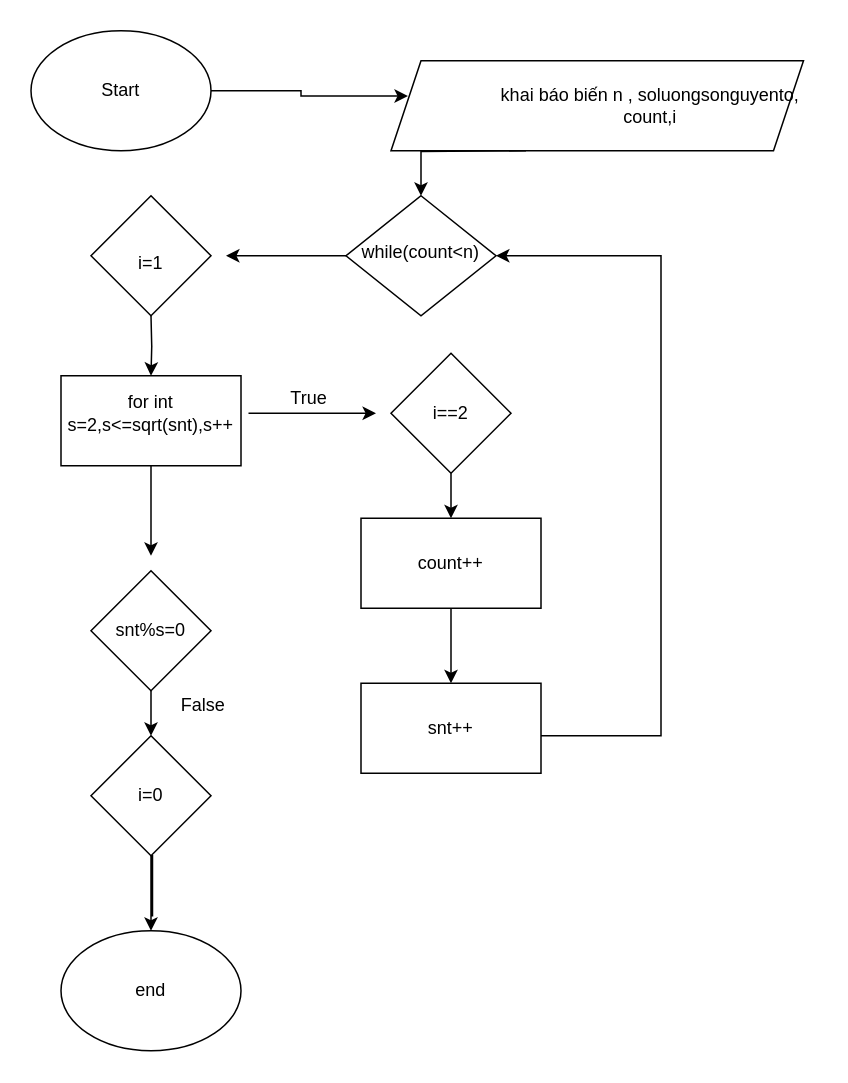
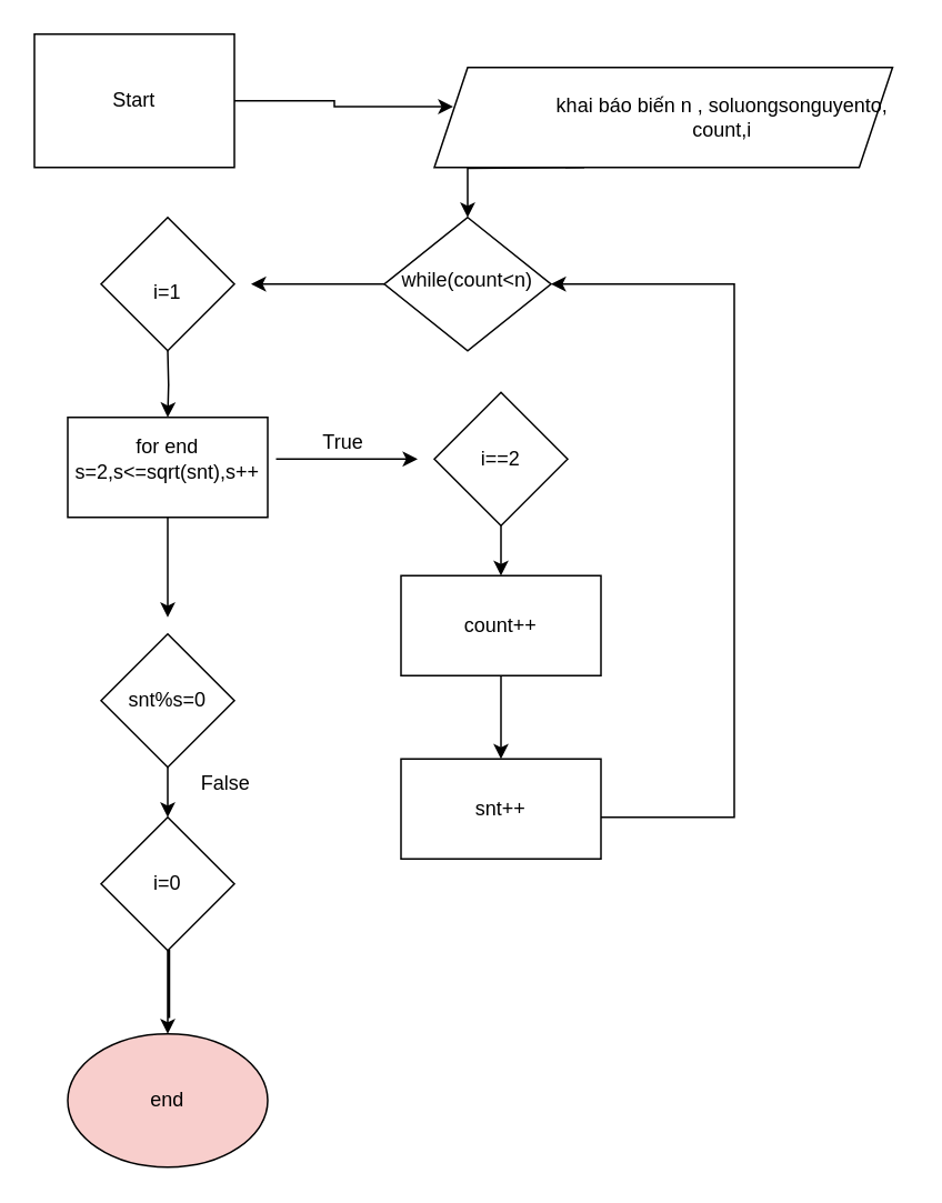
  <mxCell id="0" />
  <mxCell id="1" parent="0" />
  <mxCell id="2" value="while(count&amp;lt;n)" style="rhombus;whiteSpace=wrap;html=1;shadow=0;fontFamily=Helvetica;fontSize=12;align=center;strokeWidth=1;spacing=6;spacingTop=-4;" parent="1" vertex="1"><mxGeometry x="230" y="130" width="100" height="80" as="geometry" /></mxCell>
  <mxCell id="3" value="" style="edgeStyle=orthogonalEdgeStyle;rounded=0;orthogonalLoop=1;jettySize=auto;html=1;" parent="1" target="2" edge="1"><mxGeometry relative="1" as="geometry"><mxPoint x="350" y="100" as="sourcePoint" /></mxGeometry></mxCell>
- <mxCell id="4" value="Start" style="ellipse;whiteSpace=wrap;html=1;" parent="1" vertex="1"><mxGeometry x="20" y="20" width="120" height="80" as="geometry" /></mxCell>
+ <mxCell id="4" value="Start" style="whiteSpace=wrap;html=1;rounded=0;" parent="1" vertex="1"><mxGeometry x="20" y="20" width="120" height="80" as="geometry" /></mxCell>
  <mxCell id="5" value="" style="edgeStyle=orthogonalEdgeStyle;rounded=0;orthogonalLoop=1;jettySize=auto;html=1;" parent="1" edge="1"><mxGeometry relative="1" as="geometry"><mxPoint x="100" y="370" as="targetPoint" /><mxPoint x="100" y="310" as="sourcePoint" /></mxGeometry></mxCell>
- <mxCell id="6" value="end" style="ellipse;whiteSpace=wrap;html=1;" parent="1" vertex="1"><mxGeometry x="40" y="620" width="120" height="80" as="geometry" /></mxCell>
+ <mxCell id="6" value="end" style="ellipse;whiteSpace=wrap;html=1;fillColor=#f8cecc;" parent="1" vertex="1"><mxGeometry x="40" y="620" width="120" height="80" as="geometry" /></mxCell>
  <mxCell id="7" value="True" style="text;html=1;align=center;verticalAlign=middle;resizable=0;points=[];autosize=1;strokeColor=none;fillColor=none;" parent="1" vertex="1"><mxGeometry x="180" y="250" width="50" height="30" as="geometry" /></mxCell>
  <mxCell id="8" value="" style="edgeStyle=orthogonalEdgeStyle;rounded=0;orthogonalLoop=1;jettySize=auto;html=1;" parent="1" edge="1"><mxGeometry relative="1" as="geometry"><mxPoint x="100" y="210" as="sourcePoint" /><mxPoint x="100" y="250" as="targetPoint" /></mxGeometry></mxCell>
  <mxCell id="9" value="" style="edgeStyle=orthogonalEdgeStyle;rounded=0;orthogonalLoop=1;jettySize=auto;html=1;" parent="1" source="2" edge="1"><mxGeometry relative="1" as="geometry"><mxPoint x="230" y="170" as="sourcePoint" /><mxPoint x="150" y="170" as="targetPoint" /></mxGeometry></mxCell>
  <mxCell id="10" value="" style="edgeStyle=orthogonalEdgeStyle;rounded=0;orthogonalLoop=1;jettySize=auto;html=1;" parent="1" target="6" edge="1"><mxGeometry relative="1" as="geometry"><mxPoint x="100" y="610" as="sourcePoint" /><Array as="points"><mxPoint x="101" y="610" /><mxPoint x="101" y="570" /><mxPoint x="100" y="570" /></Array></mxGeometry></mxCell>
  <mxCell id="11" value="False" style="text;html=1;align=center;verticalAlign=middle;whiteSpace=wrap;rounded=0;" parent="1" vertex="1"><mxGeometry x="105" y="455" width="60" height="30" as="geometry" /></mxCell>
  <mxCell id="12" style="edgeStyle=orthogonalEdgeStyle;rounded=0;orthogonalLoop=1;jettySize=auto;html=1;" edge="1" parent="1" source="13" target="15"><mxGeometry relative="1" as="geometry" /></mxCell>
  <mxCell id="13" value="count++" style="whiteSpace=wrap;html=1;" parent="1" vertex="1"><mxGeometry x="240" y="345" width="120" height="60" as="geometry" /></mxCell>
  <mxCell id="14" style="edgeStyle=orthogonalEdgeStyle;rounded=0;orthogonalLoop=1;jettySize=auto;html=1;entryX=1;entryY=0.5;entryDx=0;entryDy=0;" edge="1" parent="1" source="15" target="2"><mxGeometry relative="1" as="geometry"><mxPoint x="440" y="170" as="targetPoint" /><Array as="points"><mxPoint x="440" y="490" /><mxPoint x="440" y="170" /></Array></mxGeometry></mxCell>
  <mxCell id="15" value="snt++" style="whiteSpace=wrap;html=1;" parent="1" vertex="1"><mxGeometry x="240" y="455" width="120" height="60" as="geometry" /></mxCell>
  <mxCell id="16" style="edgeStyle=orthogonalEdgeStyle;rounded=0;orthogonalLoop=1;jettySize=auto;html=1;entryX=0.58;entryY=1.09;entryDx=0;entryDy=0;entryPerimeter=0;" parent="1" edge="1"><mxGeometry relative="1" as="geometry"><mxPoint x="455" y="170" as="sourcePoint" /><mxPoint x="455" y="170" as="targetPoint" /></mxGeometry></mxCell>
  <mxCell id="17" value="" style="shape=parallelogram;perimeter=parallelogramPerimeter;whiteSpace=wrap;html=1;fixedSize=1;" vertex="1" parent="1"><mxGeometry x="260" y="40" width="275" height="60" as="geometry" /></mxCell>
  <mxCell id="18" value="khai báo biến n , soluongsonguyento, count,i" style="text;html=1;align=center;verticalAlign=middle;whiteSpace=wrap;rounded=0;" vertex="1" parent="1"><mxGeometry x="322.5" y="55" width="220" height="30" as="geometry" /></mxCell>
  <mxCell id="19" value="" style="rhombus;whiteSpace=wrap;html=1;" vertex="1" parent="1"><mxGeometry x="60" y="490" width="80" height="80" as="geometry" /></mxCell>
  <mxCell id="20" value="i=0" style="text;html=1;align=center;verticalAlign=middle;whiteSpace=wrap;rounded=0;" vertex="1" parent="1"><mxGeometry x="70" y="515" width="60" height="30" as="geometry" /></mxCell>
  <mxCell id="21" style="edgeStyle=orthogonalEdgeStyle;rounded=0;orthogonalLoop=1;jettySize=auto;html=1;entryX=0.5;entryY=0;entryDx=0;entryDy=0;" edge="1" parent="1" source="22" target="19"><mxGeometry relative="1" as="geometry" /></mxCell>
  <mxCell id="22" value="" style="rhombus;whiteSpace=wrap;html=1;" vertex="1" parent="1"><mxGeometry x="60" y="380" width="80" height="80" as="geometry" /></mxCell>
  <mxCell id="23" value="snt%s=0" style="text;html=1;align=center;verticalAlign=middle;whiteSpace=wrap;rounded=0;" vertex="1" parent="1"><mxGeometry x="70" y="405" width="60" height="30" as="geometry" /></mxCell>
  <mxCell id="24" value="" style="rounded=0;whiteSpace=wrap;html=1;" vertex="1" parent="1"><mxGeometry x="40" y="250" width="120" height="60" as="geometry" /></mxCell>
  <mxCell id="25" style="edgeStyle=orthogonalEdgeStyle;rounded=0;orthogonalLoop=1;jettySize=auto;html=1;" edge="1" parent="1" source="26"><mxGeometry relative="1" as="geometry"><mxPoint x="250" y="275" as="targetPoint" /></mxGeometry></mxCell>
- <mxCell id="26" value="for int s=2,s&amp;lt;=sqrt(snt),s++" style="text;html=1;align=center;verticalAlign=middle;whiteSpace=wrap;rounded=0;" vertex="1" parent="1"><mxGeometry x="35" y="260" width="130" height="30" as="geometry" /></mxCell>
+ <mxCell id="26" value="for end s=2,s&amp;lt;=sqrt(snt),s++" style="text;html=1;align=center;verticalAlign=middle;whiteSpace=wrap;rounded=0;" vertex="1" parent="1"><mxGeometry x="35" y="260" width="130" height="30" as="geometry" /></mxCell>
  <mxCell id="27" value="" style="rhombus;whiteSpace=wrap;html=1;" vertex="1" parent="1"><mxGeometry x="60" y="130" width="80" height="80" as="geometry" /></mxCell>
  <mxCell id="28" value="i=1" style="text;html=1;align=center;verticalAlign=middle;whiteSpace=wrap;rounded=0;" vertex="1" parent="1"><mxGeometry x="70" y="160" width="60" height="30" as="geometry" /></mxCell>
  <mxCell id="29" style="edgeStyle=orthogonalEdgeStyle;rounded=0;orthogonalLoop=1;jettySize=auto;html=1;entryX=0.5;entryY=0;entryDx=0;entryDy=0;" edge="1" parent="1" source="30" target="13"><mxGeometry relative="1" as="geometry" /></mxCell>
  <mxCell id="30" value="" style="rhombus;whiteSpace=wrap;html=1;" vertex="1" parent="1"><mxGeometry x="260" y="235" width="80" height="80" as="geometry" /></mxCell>
  <mxCell id="31" value="i==2" style="text;html=1;align=center;verticalAlign=middle;whiteSpace=wrap;rounded=0;" vertex="1" parent="1"><mxGeometry x="270" y="260" width="60" height="30" as="geometry" /></mxCell>
  <mxCell id="32" style="edgeStyle=orthogonalEdgeStyle;rounded=0;orthogonalLoop=1;jettySize=auto;html=1;entryX=0.041;entryY=0.392;entryDx=0;entryDy=0;entryPerimeter=0;" edge="1" parent="1" source="4" target="17"><mxGeometry relative="1" as="geometry" /></mxCell>
